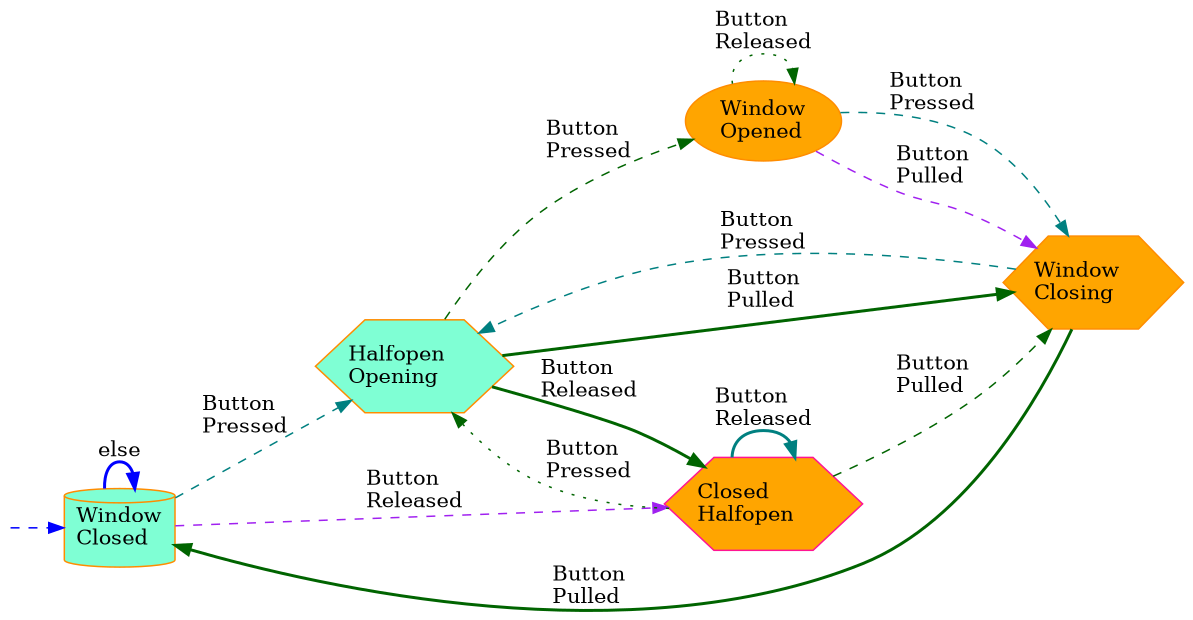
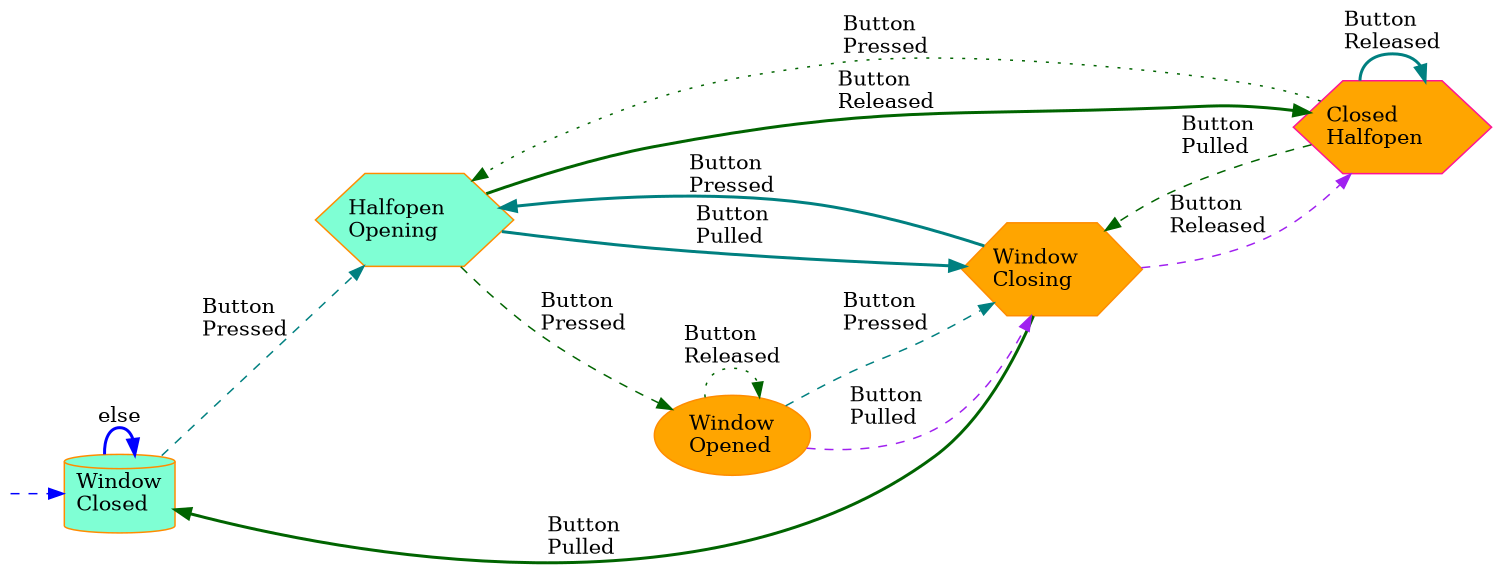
  digraph {
    fontname="DejaVu Serif"
    rankdir=LR
    node [fontname="DejaVu Serif" shape=hexagon style=filled color=darkorange fillcolor=orange]
    edge [color=darkgreen fontname="DejaVu Serif" style=dashed]
    Reset [height=0 shape=point style=invis width=0 color="" fillcolor=""]
    n2 [fillcolor=aquamarine label="Window\lClosed\l" shape=cylinder]
    n3 [fillcolor=aquamarine label="Halfopen\lOpening\l"]
    n4 [label="Window\lClosing\l"]
    n5 [color=deeppink label="Closed\lHalfopen\l"]
    n6 [label="Window\lOpened\l" shape=ellipse]
    Reset -> n2 [color=blue]
    n2 -> n2 [color=blue label=else style=bold]
    n2 -> n3 [color=teal label="Button\lPressed\l"]
-   n3 -> n4 [label="Button\lPulled\l" style=bold]
+   n3 -> n4 [color=teal label="Button\lPulled\l" style=bold]
    n3 -> n5 [label="Button\lReleased\l" style=bold]
    n3 -> n6 [label="Button\lPressed\l"]
    n4 -> n2 [label="Button\lPulled\l" style=bold]
-   n4 -> n3 [color=teal label="Button\lPressed\l"]
-   n2 -> n5 [color=purple label="Button\lReleased\l"]
+   n4 -> n3 [color=teal label="Button\lPressed\l" style=bold]
+   n4 -> n5 [color=purple label="Button\lReleased\l"]
    n5 -> n3 [label="Button\lPressed\l" style=dotted]
    n5 -> n4 [label="Button\lPulled\l"]
    n5 -> n5 [color=teal label="Button\lReleased\l" style=bold]
    n6 -> n4 [color=teal label="Button\lPressed\l"]
    n6 -> n4 [color=purple label="Button\lPulled\l"]
    n6 -> n6 [label="Button\lReleased\l" style=dotted]
  }
